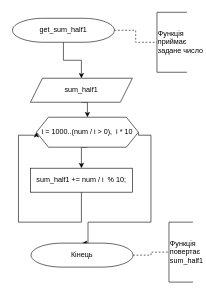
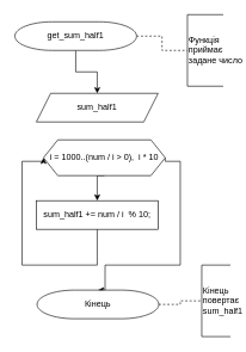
  <mxCell id="0" />
  <mxCell id="1" parent="0" />
  <mxCell id="2" style="edgeStyle=orthogonalEdgeStyle;rounded=0;orthogonalLoop=1;jettySize=auto;html=1;exitX=0.5;exitY=1;exitDx=0;exitDy=0;exitPerimeter=0;entryX=0.5;entryY=0;entryDx=0;entryDy=0;" edge="1" parent="1" source="4" target="9"><mxGeometry relative="1" as="geometry" /></mxCell>
  <mxCell id="3" style="edgeStyle=orthogonalEdgeStyle;rounded=0;orthogonalLoop=1;jettySize=auto;html=1;exitX=1;exitY=0.5;exitDx=0;exitDy=0;exitPerimeter=0;entryX=0;entryY=0.5;entryDx=0;entryDy=0;entryPerimeter=0;dashed=1;endArrow=none;endFill=0;" edge="1" parent="1" source="4" target="15"><mxGeometry relative="1" as="geometry" /></mxCell>
  <mxCell id="4" value="get_sum_half1" style="strokeWidth=1;html=1;shape=mxgraph.flowchart.terminator;whiteSpace=wrap;" vertex="1" parent="1"><mxGeometry x="20" y="30" width="170" height="40" as="geometry" /></mxCell>
  <mxCell id="5" style="edgeStyle=orthogonalEdgeStyle;rounded=0;orthogonalLoop=1;jettySize=auto;html=1;exitX=1;exitY=0.5;exitDx=0;exitDy=0;entryX=0.5;entryY=0;entryDx=0;entryDy=0;entryPerimeter=0;" edge="1" parent="1" source="7" target="13"><mxGeometry relative="1" as="geometry"><mxPoint x="151" y="380" as="targetPoint" /><Array as="points"><mxPoint x="251" y="225" /><mxPoint x="251" y="370" /><mxPoint x="146" y="370" /></Array></mxGeometry></mxCell>
  <mxCell id="6" style="edgeStyle=orthogonalEdgeStyle;rounded=0;orthogonalLoop=1;jettySize=auto;html=1;exitX=0.5;exitY=1;exitDx=0;exitDy=0;entryX=0.5;entryY=0;entryDx=0;entryDy=0;" edge="1" parent="1" source="7" target="11"><mxGeometry relative="1" as="geometry" /></mxCell>
  <mxCell id="7" value="i = 1000..(num / i &amp;gt; 0),&amp;nbsp; i * 10" style="shape=hexagon;perimeter=hexagonPerimeter2;whiteSpace=wrap;html=1;fixedSize=1;strokeWidth=1;" vertex="1" parent="1"><mxGeometry x="60" y="195" width="170" height="50" as="geometry" /></mxCell>
- <mxCell id="8" style="edgeStyle=orthogonalEdgeStyle;rounded=0;orthogonalLoop=1;jettySize=auto;html=1;exitX=0.5;exitY=1;exitDx=0;exitDy=0;entryX=0.5;entryY=0;entryDx=0;entryDy=0;" edge="1" parent="1" source="9" target="7"><mxGeometry relative="1" as="geometry" /></mxCell>
  <mxCell id="9" value="sum_half1" style="shape=parallelogram;perimeter=parallelogramPerimeter;whiteSpace=wrap;html=1;fixedSize=1;strokeWidth=1;" vertex="1" parent="1"><mxGeometry x="50" y="130" width="170" height="40" as="geometry" /></mxCell>
  <mxCell id="10" style="edgeStyle=orthogonalEdgeStyle;rounded=0;orthogonalLoop=1;jettySize=auto;html=1;entryX=0;entryY=0.5;entryDx=0;entryDy=0;" edge="1" parent="1" source="11" target="7"><mxGeometry relative="1" as="geometry"><Array as="points"><mxPoint x="135" y="370" /><mxPoint x="30" y="370" /><mxPoint x="30" y="225" /></Array></mxGeometry></mxCell>
  <mxCell id="11" value="sum_half1 += num / i&amp;nbsp; % 10;" style="rounded=0;whiteSpace=wrap;html=1;strokeWidth=1;" vertex="1" parent="1"><mxGeometry x="50" y="280" width="170" height="40" as="geometry" /></mxCell>
  <mxCell id="12" style="edgeStyle=orthogonalEdgeStyle;rounded=0;orthogonalLoop=1;jettySize=auto;html=1;entryX=0;entryY=0.5;entryDx=0;entryDy=0;entryPerimeter=0;dashed=1;endArrow=none;endFill=0;" edge="1" parent="1" source="13" target="14"><mxGeometry relative="1" as="geometry" /></mxCell>
  <mxCell id="13" value="Кінець" style="strokeWidth=1;html=1;shape=mxgraph.flowchart.terminator;whiteSpace=wrap;" vertex="1" parent="1"><mxGeometry x="51" y="405" width="170" height="40" as="geometry" /></mxCell>
- <mxCell id="14" value="&lt;div&gt;Функція &lt;br&gt;&lt;/div&gt;&lt;div&gt;повертає &lt;br&gt;&lt;/div&gt;&lt;div&gt;sum_half1&lt;/div&gt;" style="strokeWidth=1;html=1;shape=mxgraph.flowchart.annotation_1;align=left;pointerEvents=1;" vertex="1" parent="1"><mxGeometry x="281" y="370" width="40" height="100" as="geometry" /></mxCell>
+ <mxCell id="14" value="&lt;div&gt;Кінець &lt;br&gt;&lt;/div&gt;&lt;div&gt;повертає &lt;br&gt;&lt;/div&gt;&lt;div&gt;sum_half1&lt;/div&gt;" style="strokeWidth=1;html=1;shape=mxgraph.flowchart.annotation_1;align=left;pointerEvents=1;" vertex="1" parent="1"><mxGeometry x="281" y="370" width="40" height="100" as="geometry" /></mxCell>
  <mxCell id="15" value="&lt;div&gt;Функція&lt;/div&gt;&lt;div&gt; приймає&lt;/div&gt;&lt;div&gt; задане число&lt;/div&gt;" style="strokeWidth=1;html=1;shape=mxgraph.flowchart.annotation_1;align=left;pointerEvents=1;" vertex="1" parent="1"><mxGeometry x="261" y="20" width="50" height="100" as="geometry" /></mxCell>
